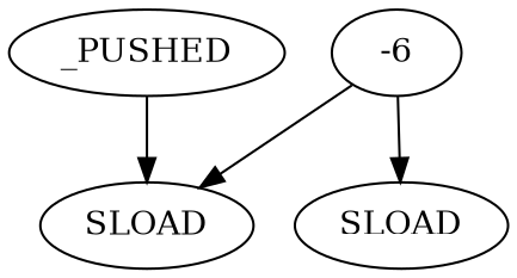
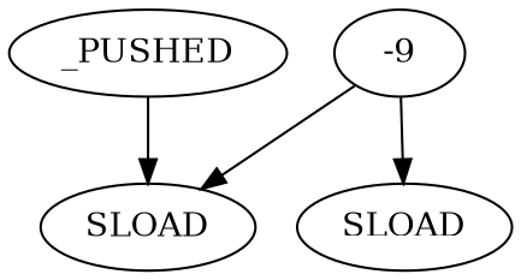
  digraph {
    node [shape=oval]
    edge [style=solid]
    n1 [label=SLOAD]
    n2 [label=_PUSHED]
    n3 [label=SLOAD]
-   -6 [shape=""]
+   -6 [label=-9 shape=""]
    n2 -> n1
    -6 -> n1
    -6 -> n3
  }
